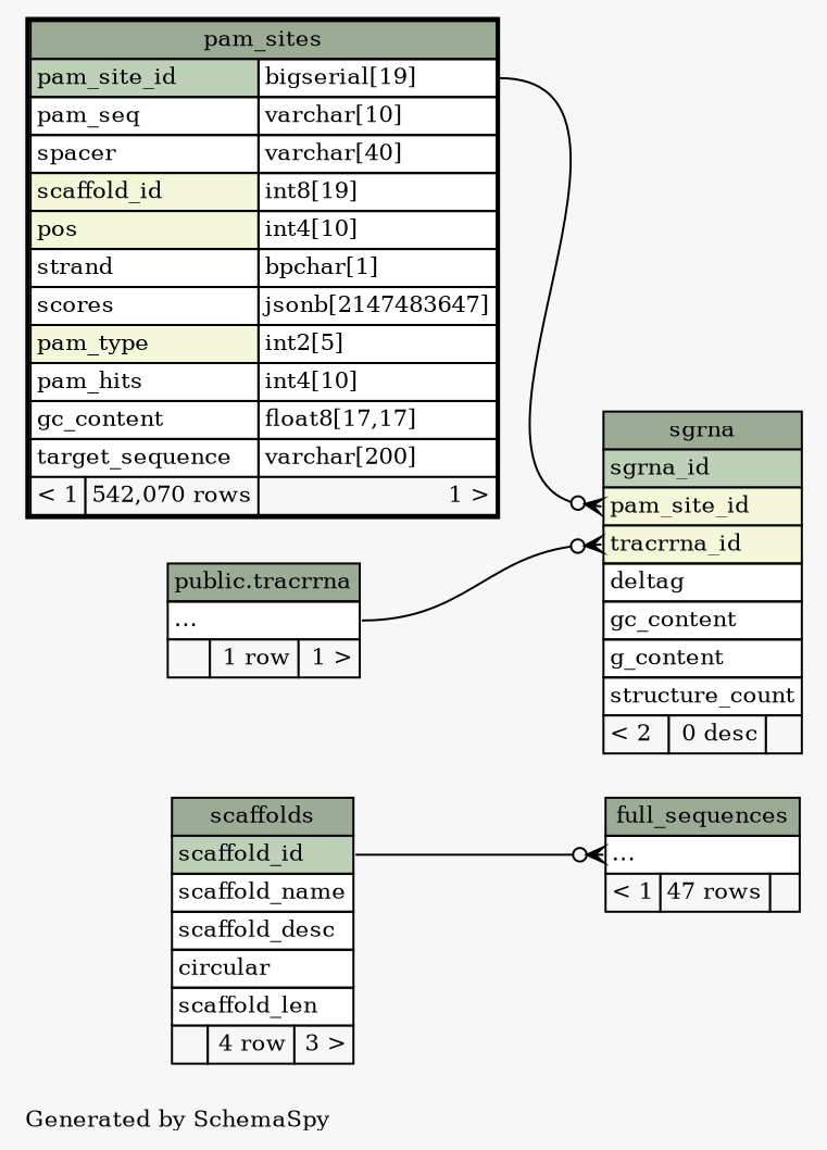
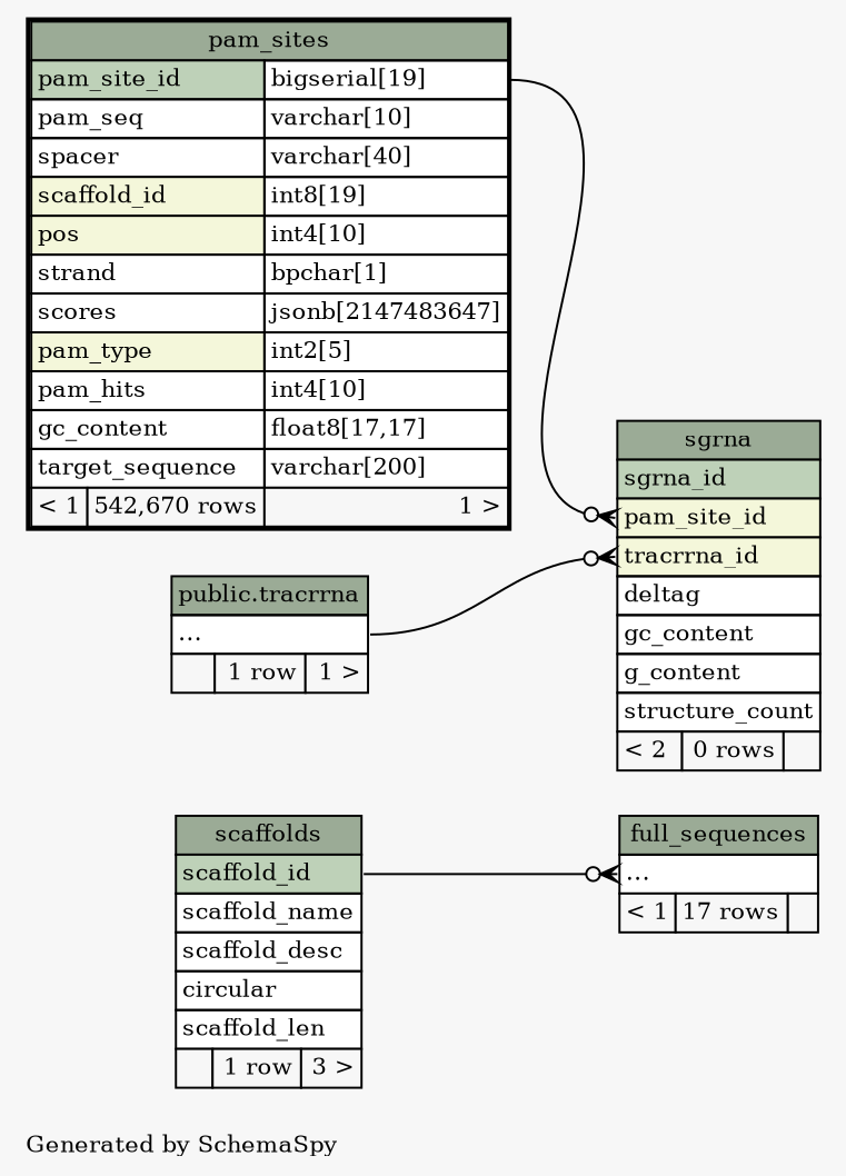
  digraph {
    bgcolor="#f7f7f7"
    fontname="DejaVu Serif"
    fontsize=11
    label="\nGenerated by SchemaSpy"
    labeljust=l
    nodesep=0.18
    rankdir=RL
    ranksep=0.46
    node [fontname="DejaVu Serif" fontsize=11 shape=plaintext]
    edge [arrowhead=none arrowsize=0.8 arrowtail=crowodot dir=back fontname="DejaVu Serif"]
-   n1 [label=<     <TABLE BORDER="0" CELLBORDER="1" CELLSPACING="0" BGCOLOR="#ffffff">       <TR><TD COLSPAN="3" BGCOLOR="#9bab96" ALIGN="CENTER">scaffolds</TD></TR>       <TR><TD PORT="scaffold_id" COLSPAN="3" BGCOLOR="#bed1b8" ALIGN="LEFT">scaffold_id</TD></TR>       <TR><TD PORT="scaffold_name" COLSPAN="3" ALIGN="LEFT">scaffold_name</TD></TR>       <TR><TD PORT="scaffold_desc" COLSPAN="3" ALIGN="LEFT">scaffold_desc</TD></TR>       <TR><TD PORT="circular" COLSPAN="3" ALIGN="LEFT">circular</TD></TR>       <TR><TD PORT="scaffold_len" COLSPAN="3" ALIGN="LEFT">scaffold_len</TD></TR>       <TR><TD ALIGN="LEFT" BGCOLOR="#f7f7f7">  </TD><TD ALIGN="RIGHT" BGCOLOR="#f7f7f7">4 row</TD><TD ALIGN="RIGHT" BGCOLOR="#f7f7f7">3 &gt;</TD></TR>     </TABLE>>]
-   n2 [label=<     <TABLE BORDER="0" CELLBORDER="1" CELLSPACING="0" BGCOLOR="#ffffff">       <TR><TD COLSPAN="3" BGCOLOR="#9bab96" ALIGN="CENTER">full_sequences</TD></TR>       <TR><TD PORT="elipses" COLSPAN="3" ALIGN="LEFT">...</TD></TR>       <TR><TD ALIGN="LEFT" BGCOLOR="#f7f7f7">&lt; 1</TD><TD ALIGN="RIGHT" BGCOLOR="#f7f7f7">47 rows</TD><TD ALIGN="RIGHT" BGCOLOR="#f7f7f7">  </TD></TR>     </TABLE>>]
-   n3 [label=<     <TABLE BORDER="2" CELLBORDER="1" CELLSPACING="0" BGCOLOR="#ffffff">       <TR><TD COLSPAN="3" BGCOLOR="#9bab96" ALIGN="CENTER">pam_sites</TD></TR>       <TR><TD PORT="pam_site_id" COLSPAN="2" BGCOLOR="#bed1b8" ALIGN="LEFT">pam_site_id</TD><TD PORT="pam_site_id.type" ALIGN="LEFT">bigserial[19]</TD></TR>       <TR><TD PORT="pam_seq" COLSPAN="2" ALIGN="LEFT">pam_seq</TD><TD PORT="pam_seq.type" ALIGN="LEFT">varchar[10]</TD></TR>       <TR><TD PORT="spacer" COLSPAN="2" ALIGN="LEFT">spacer</TD><TD PORT="spacer.type" ALIGN="LEFT">varchar[40]</TD></TR>       <TR><TD PORT="scaffold_id" COLSPAN="2" BGCOLOR="#f4f7da" ALIGN="LEFT">scaffold_id</TD><TD PORT="scaffold_id.type" ALIGN="LEFT">int8[19]</TD></TR>       <TR><TD PORT="pos" COLSPAN="2" BGCOLOR="#f4f7da" ALIGN="LEFT">pos</TD><TD PORT="pos.type" ALIGN="LEFT">int4[10]</TD></TR>       <TR><TD PORT="strand" COLSPAN="2" ALIGN="LEFT">strand</TD><TD PORT="strand.type" ALIGN="LEFT">bpchar[1]</TD></TR>       <TR><TD PORT="scores" COLSPAN="2" ALIGN="LEFT">scores</TD><TD PORT="scores.type" ALIGN="LEFT">jsonb[2147483647]</TD></TR>       <TR><TD PORT="pam_type" COLSPAN="2" BGCOLOR="#f4f7da" ALIGN="LEFT">pam_type</TD><TD PORT="pam_type.type" ALIGN="LEFT">int2[5]</TD></TR>       <TR><TD PORT="pam_hits" COLSPAN="2" ALIGN="LEFT">pam_hits</TD><TD PORT="pam_hits.type" ALIGN="LEFT">int4[10]</TD></TR>       <TR><TD PORT="gc_content" COLSPAN="2" ALIGN="LEFT">gc_content</TD><TD PORT="gc_content.type" ALIGN="LEFT">float8[17,17]</TD></TR>       <TR><TD PORT="target_sequence" COLSPAN="2" ALIGN="LEFT">target_sequence</TD><TD PORT="target_sequence.type" ALIGN="LEFT">varchar[200]</TD></TR>       <TR><TD ALIGN="LEFT" BGCOLOR="#f7f7f7">&lt; 1</TD><TD ALIGN="RIGHT" BGCOLOR="#f7f7f7">542,070 rows</TD><TD ALIGN="RIGHT" BGCOLOR="#f7f7f7">1 &gt;</TD></TR>     </TABLE>>]
-   n4 [label=<     <TABLE BORDER="0" CELLBORDER="1" CELLSPACING="0" BGCOLOR="#ffffff">       <TR><TD COLSPAN="3" BGCOLOR="#9bab96" ALIGN="CENTER">sgrna</TD></TR>       <TR><TD PORT="sgrna_id" COLSPAN="3" BGCOLOR="#bed1b8" ALIGN="LEFT">sgrna_id</TD></TR>       <TR><TD PORT="pam_site_id" COLSPAN="3" BGCOLOR="#f4f7da" ALIGN="LEFT">pam_site_id</TD></TR>       <TR><TD PORT="tracrrna_id" COLSPAN="3" BGCOLOR="#f4f7da" ALIGN="LEFT">tracrrna_id</TD></TR>       <TR><TD PORT="deltag" COLSPAN="3" ALIGN="LEFT">deltag</TD></TR>       <TR><TD PORT="gc_content" COLSPAN="3" ALIGN="LEFT">gc_content</TD></TR>       <TR><TD PORT="g_content" COLSPAN="3" ALIGN="LEFT">g_content</TD></TR>       <TR><TD PORT="structure_count" COLSPAN="3" ALIGN="LEFT">structure_count</TD></TR>       <TR><TD ALIGN="LEFT" BGCOLOR="#f7f7f7">&lt; 2</TD><TD ALIGN="RIGHT" BGCOLOR="#f7f7f7">0 desc</TD><TD ALIGN="RIGHT" BGCOLOR="#f7f7f7">  </TD></TR>     </TABLE>>]
+   n1 [label=<     <TABLE BORDER="0" CELLBORDER="1" CELLSPACING="0" BGCOLOR="#ffffff">       <TR><TD COLSPAN="3" BGCOLOR="#9bab96" ALIGN="CENTER">scaffolds</TD></TR>       <TR><TD PORT="scaffold_id" COLSPAN="3" BGCOLOR="#bed1b8" ALIGN="LEFT">scaffold_id</TD></TR>       <TR><TD PORT="scaffold_name" COLSPAN="3" ALIGN="LEFT">scaffold_name</TD></TR>       <TR><TD PORT="scaffold_desc" COLSPAN="3" ALIGN="LEFT">scaffold_desc</TD></TR>       <TR><TD PORT="circular" COLSPAN="3" ALIGN="LEFT">circular</TD></TR>       <TR><TD PORT="scaffold_len" COLSPAN="3" ALIGN="LEFT">scaffold_len</TD></TR>       <TR><TD ALIGN="LEFT" BGCOLOR="#f7f7f7">  </TD><TD ALIGN="RIGHT" BGCOLOR="#f7f7f7">1 row</TD><TD ALIGN="RIGHT" BGCOLOR="#f7f7f7">3 &gt;</TD></TR>     </TABLE>>]
+   n2 [label=<     <TABLE BORDER="0" CELLBORDER="1" CELLSPACING="0" BGCOLOR="#ffffff">       <TR><TD COLSPAN="3" BGCOLOR="#9bab96" ALIGN="CENTER">full_sequences</TD></TR>       <TR><TD PORT="elipses" COLSPAN="3" ALIGN="LEFT">...</TD></TR>       <TR><TD ALIGN="LEFT" BGCOLOR="#f7f7f7">&lt; 1</TD><TD ALIGN="RIGHT" BGCOLOR="#f7f7f7">17 rows</TD><TD ALIGN="RIGHT" BGCOLOR="#f7f7f7">  </TD></TR>     </TABLE>>]
+   n3 [label=<     <TABLE BORDER="2" CELLBORDER="1" CELLSPACING="0" BGCOLOR="#ffffff">       <TR><TD COLSPAN="3" BGCOLOR="#9bab96" ALIGN="CENTER">pam_sites</TD></TR>       <TR><TD PORT="pam_site_id" COLSPAN="2" BGCOLOR="#bed1b8" ALIGN="LEFT">pam_site_id</TD><TD PORT="pam_site_id.type" ALIGN="LEFT">bigserial[19]</TD></TR>       <TR><TD PORT="pam_seq" COLSPAN="2" ALIGN="LEFT">pam_seq</TD><TD PORT="pam_seq.type" ALIGN="LEFT">varchar[10]</TD></TR>       <TR><TD PORT="spacer" COLSPAN="2" ALIGN="LEFT">spacer</TD><TD PORT="spacer.type" ALIGN="LEFT">varchar[40]</TD></TR>       <TR><TD PORT="scaffold_id" COLSPAN="2" BGCOLOR="#f4f7da" ALIGN="LEFT">scaffold_id</TD><TD PORT="scaffold_id.type" ALIGN="LEFT">int8[19]</TD></TR>       <TR><TD PORT="pos" COLSPAN="2" BGCOLOR="#f4f7da" ALIGN="LEFT">pos</TD><TD PORT="pos.type" ALIGN="LEFT">int4[10]</TD></TR>       <TR><TD PORT="strand" COLSPAN="2" ALIGN="LEFT">strand</TD><TD PORT="strand.type" ALIGN="LEFT">bpchar[1]</TD></TR>       <TR><TD PORT="scores" COLSPAN="2" ALIGN="LEFT">scores</TD><TD PORT="scores.type" ALIGN="LEFT">jsonb[2147483647]</TD></TR>       <TR><TD PORT="pam_type" COLSPAN="2" BGCOLOR="#f4f7da" ALIGN="LEFT">pam_type</TD><TD PORT="pam_type.type" ALIGN="LEFT">int2[5]</TD></TR>       <TR><TD PORT="pam_hits" COLSPAN="2" ALIGN="LEFT">pam_hits</TD><TD PORT="pam_hits.type" ALIGN="LEFT">int4[10]</TD></TR>       <TR><TD PORT="gc_content" COLSPAN="2" ALIGN="LEFT">gc_content</TD><TD PORT="gc_content.type" ALIGN="LEFT">float8[17,17]</TD></TR>       <TR><TD PORT="target_sequence" COLSPAN="2" ALIGN="LEFT">target_sequence</TD><TD PORT="target_sequence.type" ALIGN="LEFT">varchar[200]</TD></TR>       <TR><TD ALIGN="LEFT" BGCOLOR="#f7f7f7">&lt; 1</TD><TD ALIGN="RIGHT" BGCOLOR="#f7f7f7">542,670 rows</TD><TD ALIGN="RIGHT" BGCOLOR="#f7f7f7">1 &gt;</TD></TR>     </TABLE>>]
+   n4 [label=<     <TABLE BORDER="0" CELLBORDER="1" CELLSPACING="0" BGCOLOR="#ffffff">       <TR><TD COLSPAN="3" BGCOLOR="#9bab96" ALIGN="CENTER">sgrna</TD></TR>       <TR><TD PORT="sgrna_id" COLSPAN="3" BGCOLOR="#bed1b8" ALIGN="LEFT">sgrna_id</TD></TR>       <TR><TD PORT="pam_site_id" COLSPAN="3" BGCOLOR="#f4f7da" ALIGN="LEFT">pam_site_id</TD></TR>       <TR><TD PORT="tracrrna_id" COLSPAN="3" BGCOLOR="#f4f7da" ALIGN="LEFT">tracrrna_id</TD></TR>       <TR><TD PORT="deltag" COLSPAN="3" ALIGN="LEFT">deltag</TD></TR>       <TR><TD PORT="gc_content" COLSPAN="3" ALIGN="LEFT">gc_content</TD></TR>       <TR><TD PORT="g_content" COLSPAN="3" ALIGN="LEFT">g_content</TD></TR>       <TR><TD PORT="structure_count" COLSPAN="3" ALIGN="LEFT">structure_count</TD></TR>       <TR><TD ALIGN="LEFT" BGCOLOR="#f7f7f7">&lt; 2</TD><TD ALIGN="RIGHT" BGCOLOR="#f7f7f7">0 rows</TD><TD ALIGN="RIGHT" BGCOLOR="#f7f7f7">  </TD></TR>     </TABLE>>]
    n5 [label=<     <TABLE BORDER="0" CELLBORDER="1" CELLSPACING="0" BGCOLOR="#ffffff">       <TR><TD COLSPAN="3" BGCOLOR="#9bab96" ALIGN="CENTER">public.tracrrna</TD></TR>       <TR><TD PORT="elipses" COLSPAN="3" ALIGN="LEFT">...</TD></TR>       <TR><TD ALIGN="LEFT" BGCOLOR="#f7f7f7">  </TD><TD ALIGN="RIGHT" BGCOLOR="#f7f7f7">1 row</TD><TD ALIGN="RIGHT" BGCOLOR="#f7f7f7">1 &gt;</TD></TR>     </TABLE>>]
    n2 -> n1 [headport="scaffold_id:e" tailport="elipses:w"]
    n4 -> n3 [headport="pam_site_id.type:e" tailport="pam_site_id:w"]
    n4 -> n5 [headport="elipses:e" tailport="tracrrna_id:w"]
  }
